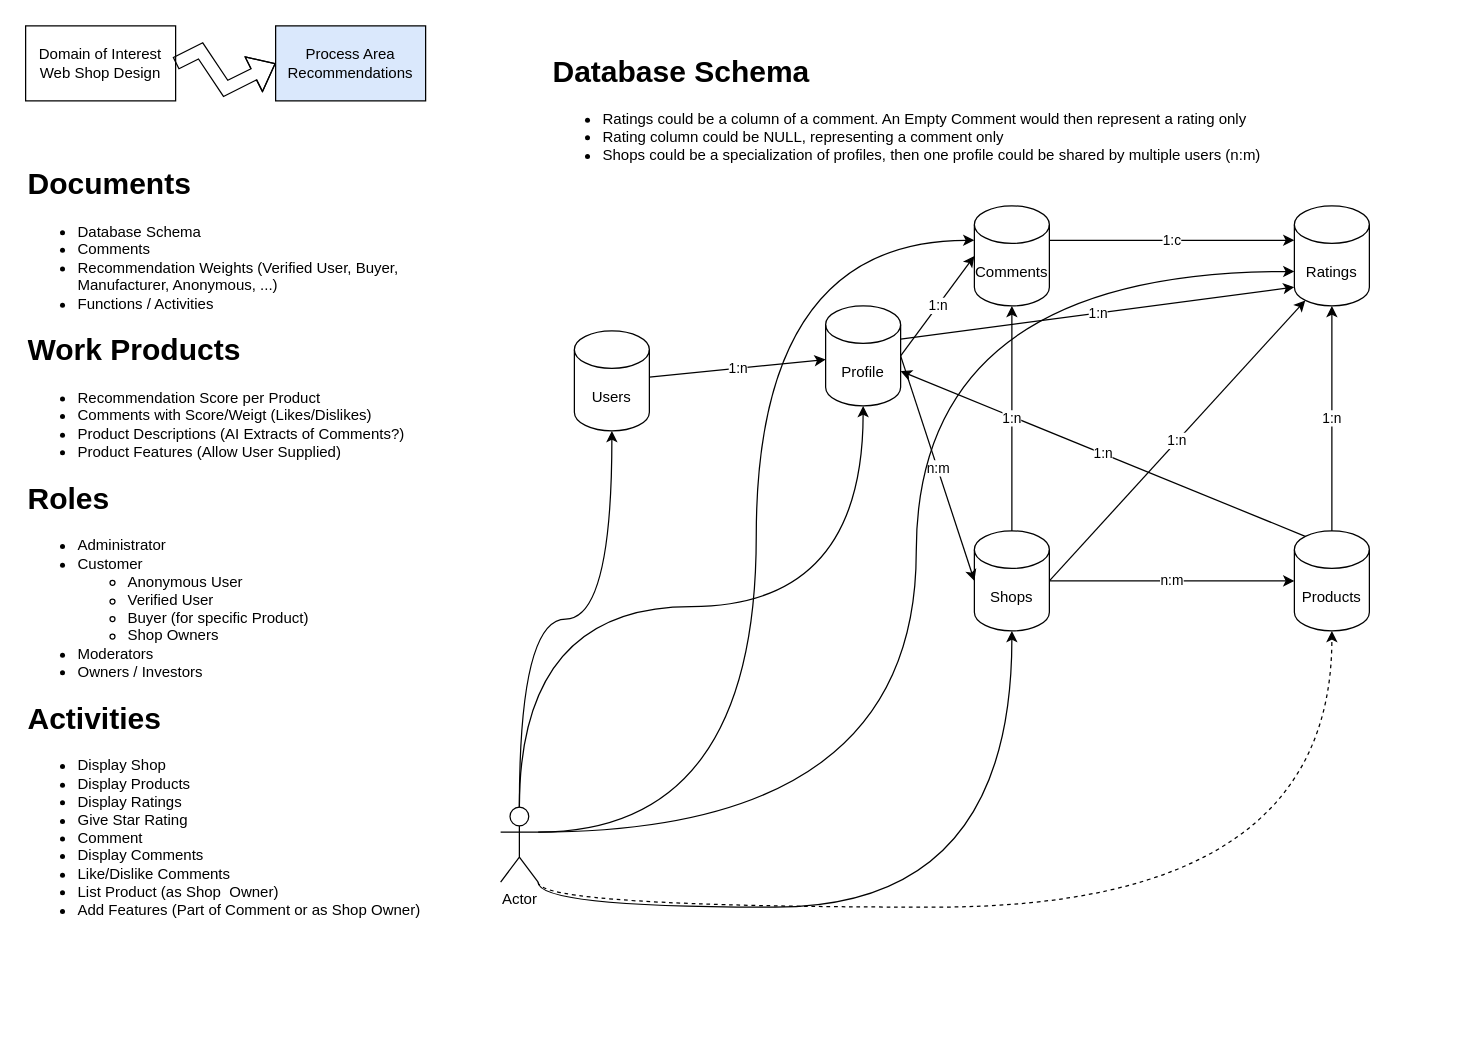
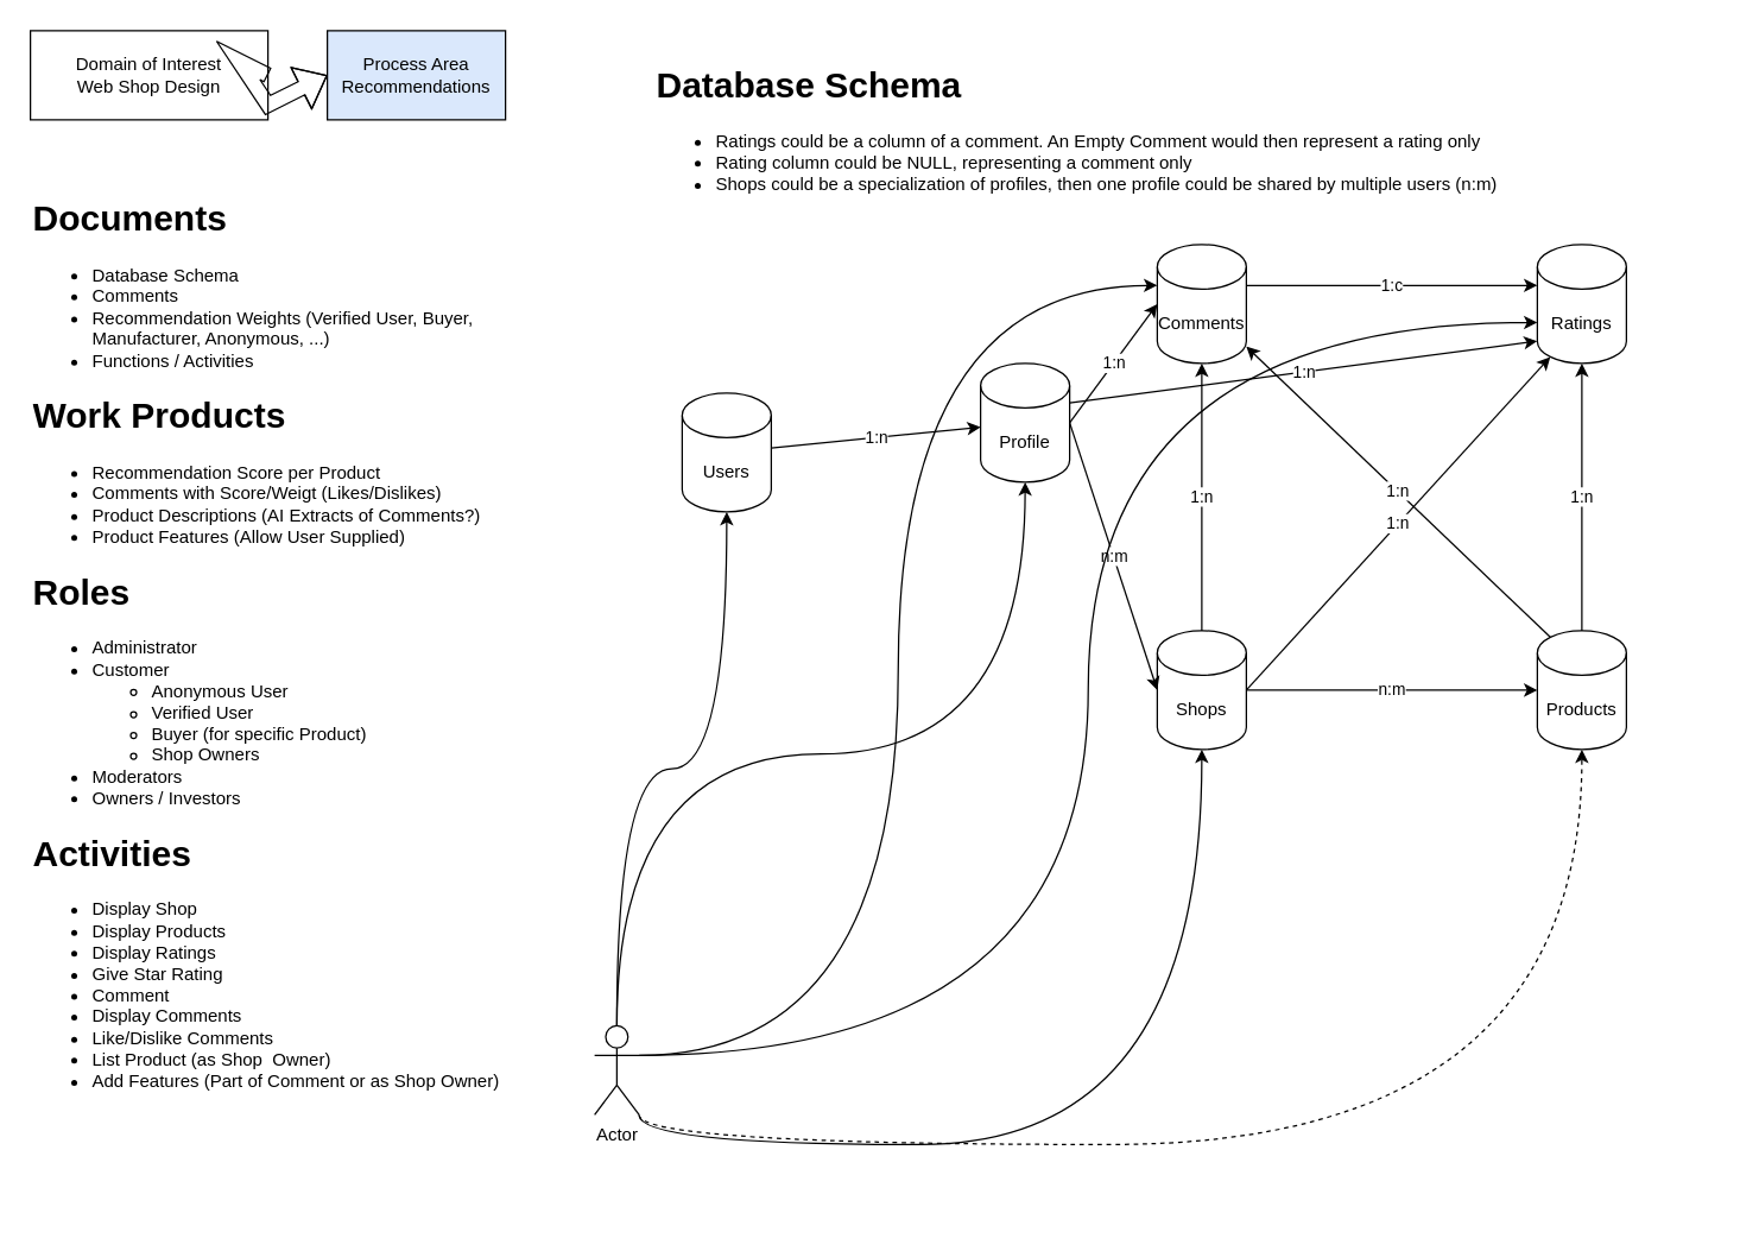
  <mxCell id="0" />
  <mxCell id="1" parent="0" />
- <mxCell id="2" value="Domain of Interest&lt;div&gt;Web Shop Design&lt;/div&gt;" style="rounded=0;whiteSpace=wrap;html=1;" vertex="1" parent="1"><mxGeometry x="20" y="20" width="120" height="60" as="geometry" /></mxCell>
+ <mxCell id="2" value="Domain of Interest&lt;div&gt;Web Shop Design&lt;/div&gt;" style="rounded=0;whiteSpace=wrap;html=1;" vertex="1" parent="1"><mxGeometry x="20" y="20" width="160" height="60" as="geometry" /></mxCell>
  <mxCell id="3" value="Process Area&lt;div&gt;Recommendations&lt;/div&gt;" style="rounded=0;whiteSpace=wrap;html=1;fillColor=#dae8fc;" vertex="1" parent="1"><mxGeometry x="220" y="20" width="120" height="60" as="geometry" /></mxCell>
  <mxCell id="4" value="" style="shape=flexArrow;endArrow=classic;html=1;rounded=0;entryX=0;entryY=0.5;entryDx=0;entryDy=0;exitX=1;exitY=0.5;exitDx=0;exitDy=0;" edge="1" parent="1" source="2" target="3"><mxGeometry width="50" height="50" relative="1" as="geometry"><mxPoint x="180" y="160" as="sourcePoint" /><mxPoint x="240" y="160" as="targetPoint" /><Array as="points"><mxPoint x="160" y="40" /><mxPoint x="180" y="70" /></Array></mxGeometry></mxCell>
  <mxCell id="5" value="&lt;h1&gt;Documents&lt;/h1&gt;&lt;div&gt;&lt;ul&gt;&lt;li&gt;Database Schema&lt;/li&gt;&lt;li&gt;Comments&lt;/li&gt;&lt;li&gt;Recommendation Weights (Verified User, Buyer, Manufacturer, Anonymous, ...)&lt;/li&gt;&lt;li&gt;Functions / Activities&lt;/li&gt;&lt;/ul&gt;&lt;h1&gt;Work Products&lt;/h1&gt;&lt;/div&gt;&lt;div&gt;&lt;ul&gt;&lt;li&gt;Recommendation Score per Product&lt;/li&gt;&lt;li&gt;Comments with Score/Weigt (Likes/Dislikes)&lt;/li&gt;&lt;li&gt;Product Descriptions (AI Extracts of Comments?)&lt;/li&gt;&lt;li&gt;Product Features (Allow User Supplied)&lt;/li&gt;&lt;/ul&gt;&lt;h1&gt;Roles&lt;/h1&gt;&lt;div&gt;&lt;ul&gt;&lt;li&gt;Administrator&lt;/li&gt;&lt;li&gt;Customer&lt;/li&gt;&lt;ul&gt;&lt;li&gt;Anonymous User&lt;/li&gt;&lt;li&gt;Verified User&lt;/li&gt;&lt;li&gt;Buyer (for specific Product)&lt;/li&gt;&lt;li&gt;Shop Owners&lt;/li&gt;&lt;/ul&gt;&lt;li&gt;Moderators&lt;/li&gt;&lt;li&gt;Owners / Investors&lt;/li&gt;&lt;/ul&gt;&lt;h1&gt;Activities&lt;/h1&gt;&lt;/div&gt;&lt;div&gt;&lt;ul&gt;&lt;li&gt;Display Shop&lt;/li&gt;&lt;li&gt;Display Products&lt;/li&gt;&lt;li&gt;Display Ratings&lt;/li&gt;&lt;li&gt;Give Star Rating&lt;/li&gt;&lt;li&gt;Comment&lt;/li&gt;&lt;li&gt;Display Comments&lt;/li&gt;&lt;li&gt;Like/Dislike Comments&lt;br&gt;&lt;/li&gt;&lt;li&gt;List Product (as Shop&amp;nbsp; Owner)&lt;/li&gt;&lt;li&gt;Add Features (Part of Comment or as Shop Owner)&lt;/li&gt;&lt;/ul&gt;&lt;/div&gt;&lt;h1&gt;&lt;/h1&gt;&lt;/div&gt;" style="text;html=1;whiteSpace=wrap;overflow=hidden;rounded=0;" vertex="1" parent="1"><mxGeometry x="20" y="110" width="340" height="710" as="geometry" /></mxCell>
  <mxCell id="6" value="Ratings" style="shape=cylinder3;whiteSpace=wrap;html=1;boundedLbl=1;backgroundOutline=1;size=15;" vertex="1" parent="1"><mxGeometry x="1035" y="164" width="60" height="80" as="geometry" /></mxCell>
  <mxCell id="7" value="1:c" style="edgeStyle=orthogonalEdgeStyle;rounded=0;orthogonalLoop=1;jettySize=auto;html=1;entryX=0;entryY=0;entryDx=0;entryDy=27.5;entryPerimeter=0;exitX=1;exitY=0;exitDx=0;exitDy=27.5;exitPerimeter=0;" edge="1" parent="1" source="8" target="6"><mxGeometry relative="1" as="geometry" /></mxCell>
  <mxCell id="8" value="Comments" style="shape=cylinder3;whiteSpace=wrap;html=1;boundedLbl=1;backgroundOutline=1;size=15;" vertex="1" parent="1"><mxGeometry x="779" y="164" width="60" height="80" as="geometry" /></mxCell>
- <mxCell id="9" value="1:n" style="rounded=0;orthogonalLoop=1;jettySize=auto;html=1;exitX=0.145;exitY=0;exitDx=0;exitDy=4.35;exitPerimeter=0;" edge="1" parent="1" source="10" target="28"><mxGeometry relative="1" as="geometry" /></mxCell>
+ <mxCell id="9" value="1:n" style="rounded=0;orthogonalLoop=1;jettySize=auto;html=1;exitX=0.145;exitY=0;exitDx=0;exitDy=4.35;exitPerimeter=0;" edge="1" parent="1" source="10" target="8"><mxGeometry relative="1" as="geometry" /></mxCell>
  <mxCell id="10" value="Products" style="shape=cylinder3;whiteSpace=wrap;html=1;boundedLbl=1;backgroundOutline=1;size=15;" vertex="1" parent="1"><mxGeometry x="1035" y="424" width="60" height="80" as="geometry" /></mxCell>
  <mxCell id="11" value="1:n" style="endArrow=classic;html=1;rounded=0;entryX=0.5;entryY=1;entryDx=0;entryDy=0;entryPerimeter=0;exitX=0.5;exitY=0;exitDx=0;exitDy=0;exitPerimeter=0;" edge="1" parent="1" source="10" target="6"><mxGeometry width="50" height="50" relative="1" as="geometry"><mxPoint x="902" y="444" as="sourcePoint" /><mxPoint x="952" y="394" as="targetPoint" /></mxGeometry></mxCell>
  <mxCell id="12" value="1:n" style="edgeStyle=orthogonalEdgeStyle;rounded=0;orthogonalLoop=1;jettySize=auto;html=1;" edge="1" parent="1" source="14" target="8"><mxGeometry relative="1" as="geometry" /></mxCell>
  <mxCell id="13" value="n:m" style="edgeStyle=orthogonalEdgeStyle;rounded=0;orthogonalLoop=1;jettySize=auto;html=1;" edge="1" parent="1" source="14" target="10"><mxGeometry relative="1" as="geometry" /></mxCell>
  <mxCell id="14" value="Shops" style="shape=cylinder3;whiteSpace=wrap;html=1;boundedLbl=1;backgroundOutline=1;size=15;" vertex="1" parent="1"><mxGeometry x="779" y="424" width="60" height="80" as="geometry" /></mxCell>
  <mxCell id="15" value="1:n" style="rounded=0;orthogonalLoop=1;jettySize=auto;html=1;entryX=0.145;entryY=1;entryDx=0;entryDy=-4.35;entryPerimeter=0;exitX=1;exitY=0.5;exitDx=0;exitDy=0;exitPerimeter=0;" edge="1" parent="1" source="14" target="6"><mxGeometry relative="1" as="geometry" /></mxCell>
  <mxCell id="16" value="&lt;h1&gt;Database Schema&lt;/h1&gt;&lt;div&gt;&lt;ul&gt;&lt;li&gt;Ratings could be a column of a comment. An Empty Comment would then represent a rating only&lt;/li&gt;&lt;li&gt;Rating column could be NULL, representing a comment only&lt;/li&gt;&lt;li&gt;Shops could be a specialization of profiles, then one profile could be shared by multiple users (n:m)&lt;/li&gt;&lt;/ul&gt;&lt;/div&gt;" style="text;html=1;whiteSpace=wrap;overflow=hidden;rounded=0;" vertex="1" parent="1"><mxGeometry x="440" y="20" width="710" height="190" as="geometry" /></mxCell>
  <mxCell id="17" value="1:n" style="rounded=0;orthogonalLoop=1;jettySize=auto;html=1;" edge="1" parent="1" source="18" target="28"><mxGeometry relative="1" as="geometry" /></mxCell>
  <mxCell id="18" value="Users" style="shape=cylinder3;whiteSpace=wrap;html=1;boundedLbl=1;backgroundOutline=1;size=15;" vertex="1" parent="1"><mxGeometry x="459" y="264" width="60" height="80" as="geometry" /></mxCell>
  <mxCell id="19" value="1:n" style="rounded=0;orthogonalLoop=1;jettySize=auto;html=1;exitX=1;exitY=0.5;exitDx=0;exitDy=0;exitPerimeter=0;entryX=0;entryY=0.5;entryDx=0;entryDy=0;entryPerimeter=0;" edge="1" parent="1" source="28" target="8"><mxGeometry relative="1" as="geometry" /></mxCell>
  <mxCell id="20" value="n:m" style="rounded=0;orthogonalLoop=1;jettySize=auto;html=1;exitX=1;exitY=0.5;exitDx=0;exitDy=0;exitPerimeter=0;entryX=0;entryY=0.5;entryDx=0;entryDy=0;entryPerimeter=0;" edge="1" parent="1" source="28" target="14"><mxGeometry relative="1" as="geometry" /></mxCell>
- <mxCell id="21" value="Actor" style="shape=umlActor;verticalLabelPosition=bottom;verticalAlign=top;html=1;outlineConnect=0;" vertex="1" parent="1"><mxGeometry x="400" y="645" width="30" height="60" as="geometry" /></mxCell>
+ <mxCell id="21" value="Actor" style="shape=umlActor;verticalLabelPosition=bottom;verticalAlign=top;html=1;outlineConnect=0;" vertex="1" parent="1"><mxGeometry x="400" y="690" width="30" height="60" as="geometry" /></mxCell>
  <mxCell id="22" style="edgeStyle=orthogonalEdgeStyle;rounded=0;orthogonalLoop=1;jettySize=auto;html=1;exitX=0.5;exitY=0;exitDx=0;exitDy=0;exitPerimeter=0;entryX=0.5;entryY=1;entryDx=0;entryDy=0;entryPerimeter=0;curved=1;" edge="1" parent="1" source="21" target="18"><mxGeometry relative="1" as="geometry" /></mxCell>
  <mxCell id="23" style="edgeStyle=orthogonalEdgeStyle;rounded=0;orthogonalLoop=1;jettySize=auto;html=1;exitX=1;exitY=1;exitDx=0;exitDy=0;exitPerimeter=0;entryX=0.5;entryY=1;entryDx=0;entryDy=0;entryPerimeter=0;curved=1;" edge="1" parent="1" source="21" target="14"><mxGeometry relative="1" as="geometry" /></mxCell>
  <mxCell id="24" style="rounded=0;orthogonalLoop=1;jettySize=auto;html=1;exitX=0.5;exitY=0;exitDx=0;exitDy=0;exitPerimeter=0;entryX=0.5;entryY=1;entryDx=0;entryDy=0;entryPerimeter=0;edgeStyle=orthogonalEdgeStyle;curved=1;" edge="1" parent="1" source="21" target="28"><mxGeometry relative="1" as="geometry" /></mxCell>
  <mxCell id="25" style="edgeStyle=orthogonalEdgeStyle;rounded=0;orthogonalLoop=1;jettySize=auto;html=1;exitX=1;exitY=0.333;exitDx=0;exitDy=0;exitPerimeter=0;entryX=0;entryY=0;entryDx=0;entryDy=27.5;entryPerimeter=0;curved=1;" edge="1" parent="1" source="21" target="8"><mxGeometry relative="1" as="geometry" /></mxCell>
  <mxCell id="26" value="1:n" style="rounded=0;orthogonalLoop=1;jettySize=auto;html=1;exitX=1;exitY=0.333;exitDx=0;exitDy=0;exitPerimeter=0;entryX=0;entryY=1;entryDx=0;entryDy=-15;entryPerimeter=0;" edge="1" parent="1" source="28" target="6"><mxGeometry relative="1" as="geometry" /></mxCell>
  <mxCell id="27" style="edgeStyle=orthogonalEdgeStyle;rounded=0;orthogonalLoop=1;jettySize=auto;html=1;exitX=1;exitY=1;exitDx=0;exitDy=0;exitPerimeter=0;entryX=0.5;entryY=1;entryDx=0;entryDy=0;entryPerimeter=0;curved=1;dashed=1;" edge="1" parent="1" source="21" target="10"><mxGeometry relative="1" as="geometry" /></mxCell>
  <mxCell id="28" value="Profile" style="shape=cylinder3;whiteSpace=wrap;html=1;boundedLbl=1;backgroundOutline=1;size=15;" vertex="1" parent="1"><mxGeometry x="660" y="244" width="60" height="80" as="geometry" /></mxCell>
  <mxCell id="29" style="edgeStyle=orthogonalEdgeStyle;rounded=0;orthogonalLoop=1;jettySize=auto;html=1;exitX=1;exitY=0.333;exitDx=0;exitDy=0;exitPerimeter=0;entryX=0;entryY=0;entryDx=0;entryDy=52.5;entryPerimeter=0;curved=1;" edge="1" parent="1" source="21" target="6"><mxGeometry relative="1" as="geometry"><mxPoint x="440" y="736" as="sourcePoint" /><mxPoint x="988.5" y="244" as="targetPoint" /></mxGeometry></mxCell>
